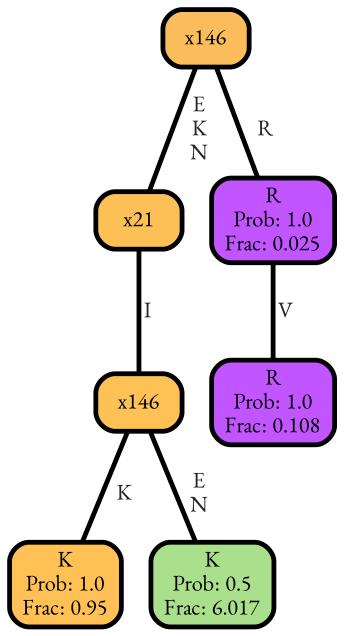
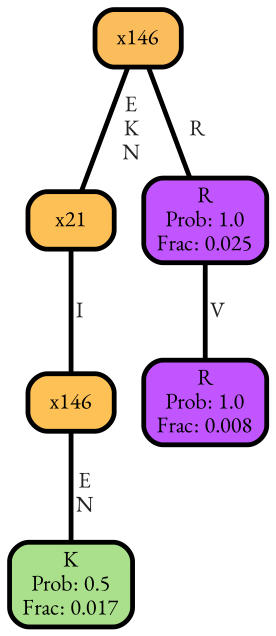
  graph {
    fontname="EB Garamond"
    ranksep="0 equally"
    splines=straight
    node [color=black fillcolor="#c155ff" fontcolor=black fontname="EB Garamond" penwidth=3 shape=box style="filled, rounded"]
    edge [color=black fontcolor=grey14 fontname="EB Garamond" fontweight=bold penwidth=3]
-   n1 [fillcolor="#ffc155" label="K\nProb: 1.0\nFrac: 0.95"]
    n2 [fillcolor="#fdc155" label=x146]
-   n3 [fillcolor="#aae08b" label="K\nProb: 0.5\nFrac: 6.017"]
+   n3 [fillcolor="#aae08b" label="K\nProb: 0.5\nFrac: 0.017"]
    n4 [fillcolor="#fdc057" label=x21]
-   n5 [label="R\nProb: 1.0\nFrac: 0.108"]
+   n5 [label="R\nProb: 1.0\nFrac: 0.008"]
    n6 [fillcolor="#fbbd5b" label=x146]
    n7 [label="R\nProb: 1.0\nFrac: 0.025"]
    subgraph sub_1 {
      rank=same
    }
-   n2 -- n1 [label=" K"]
    n2 -- n3 [label=" E\n N"]
    n4 -- n2 [label=" I"]
    n6 -- n4 [label=" E\n K\n N"]
    n6 -- n7 [label=" R"]
    n7 -- n5 [label=" V"]
  }
